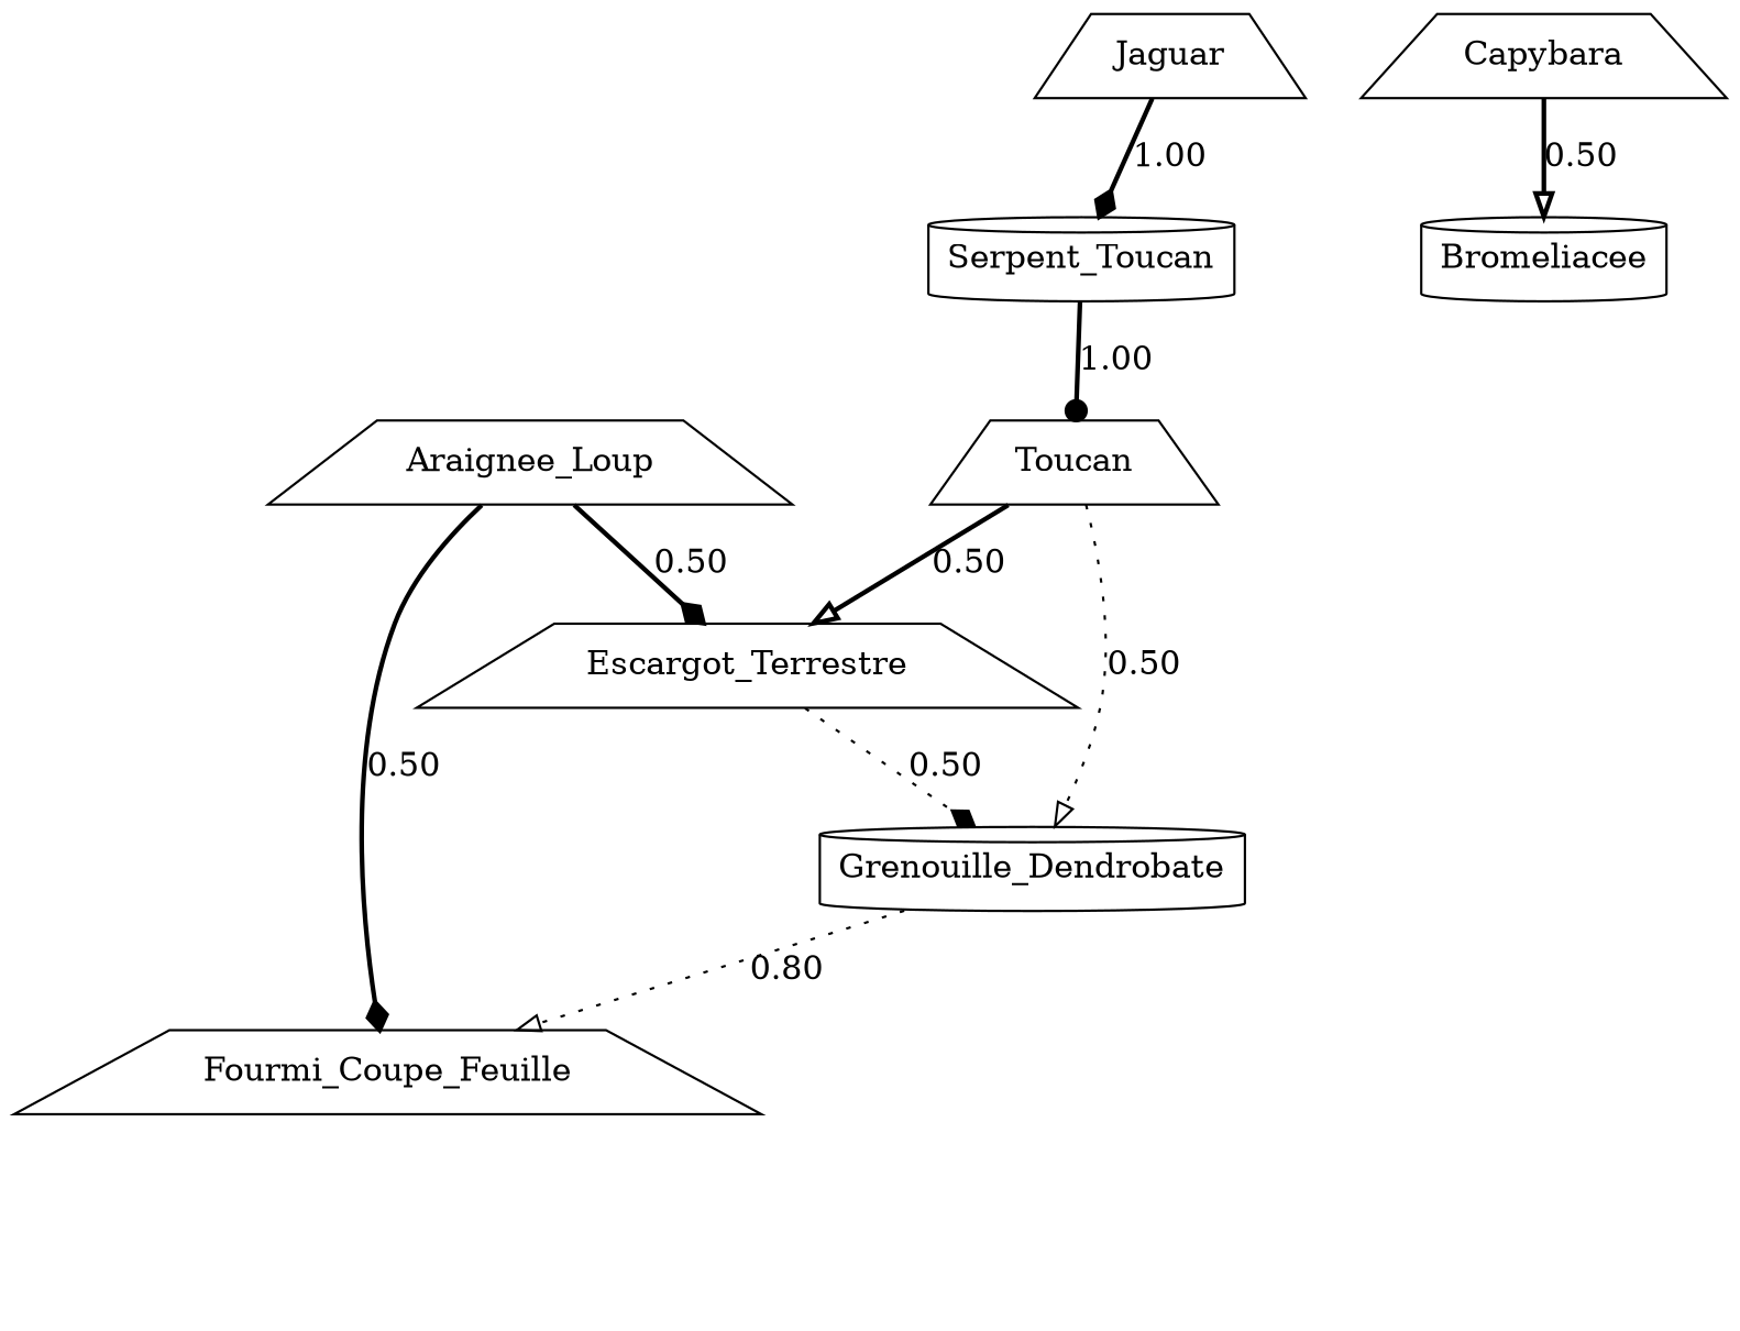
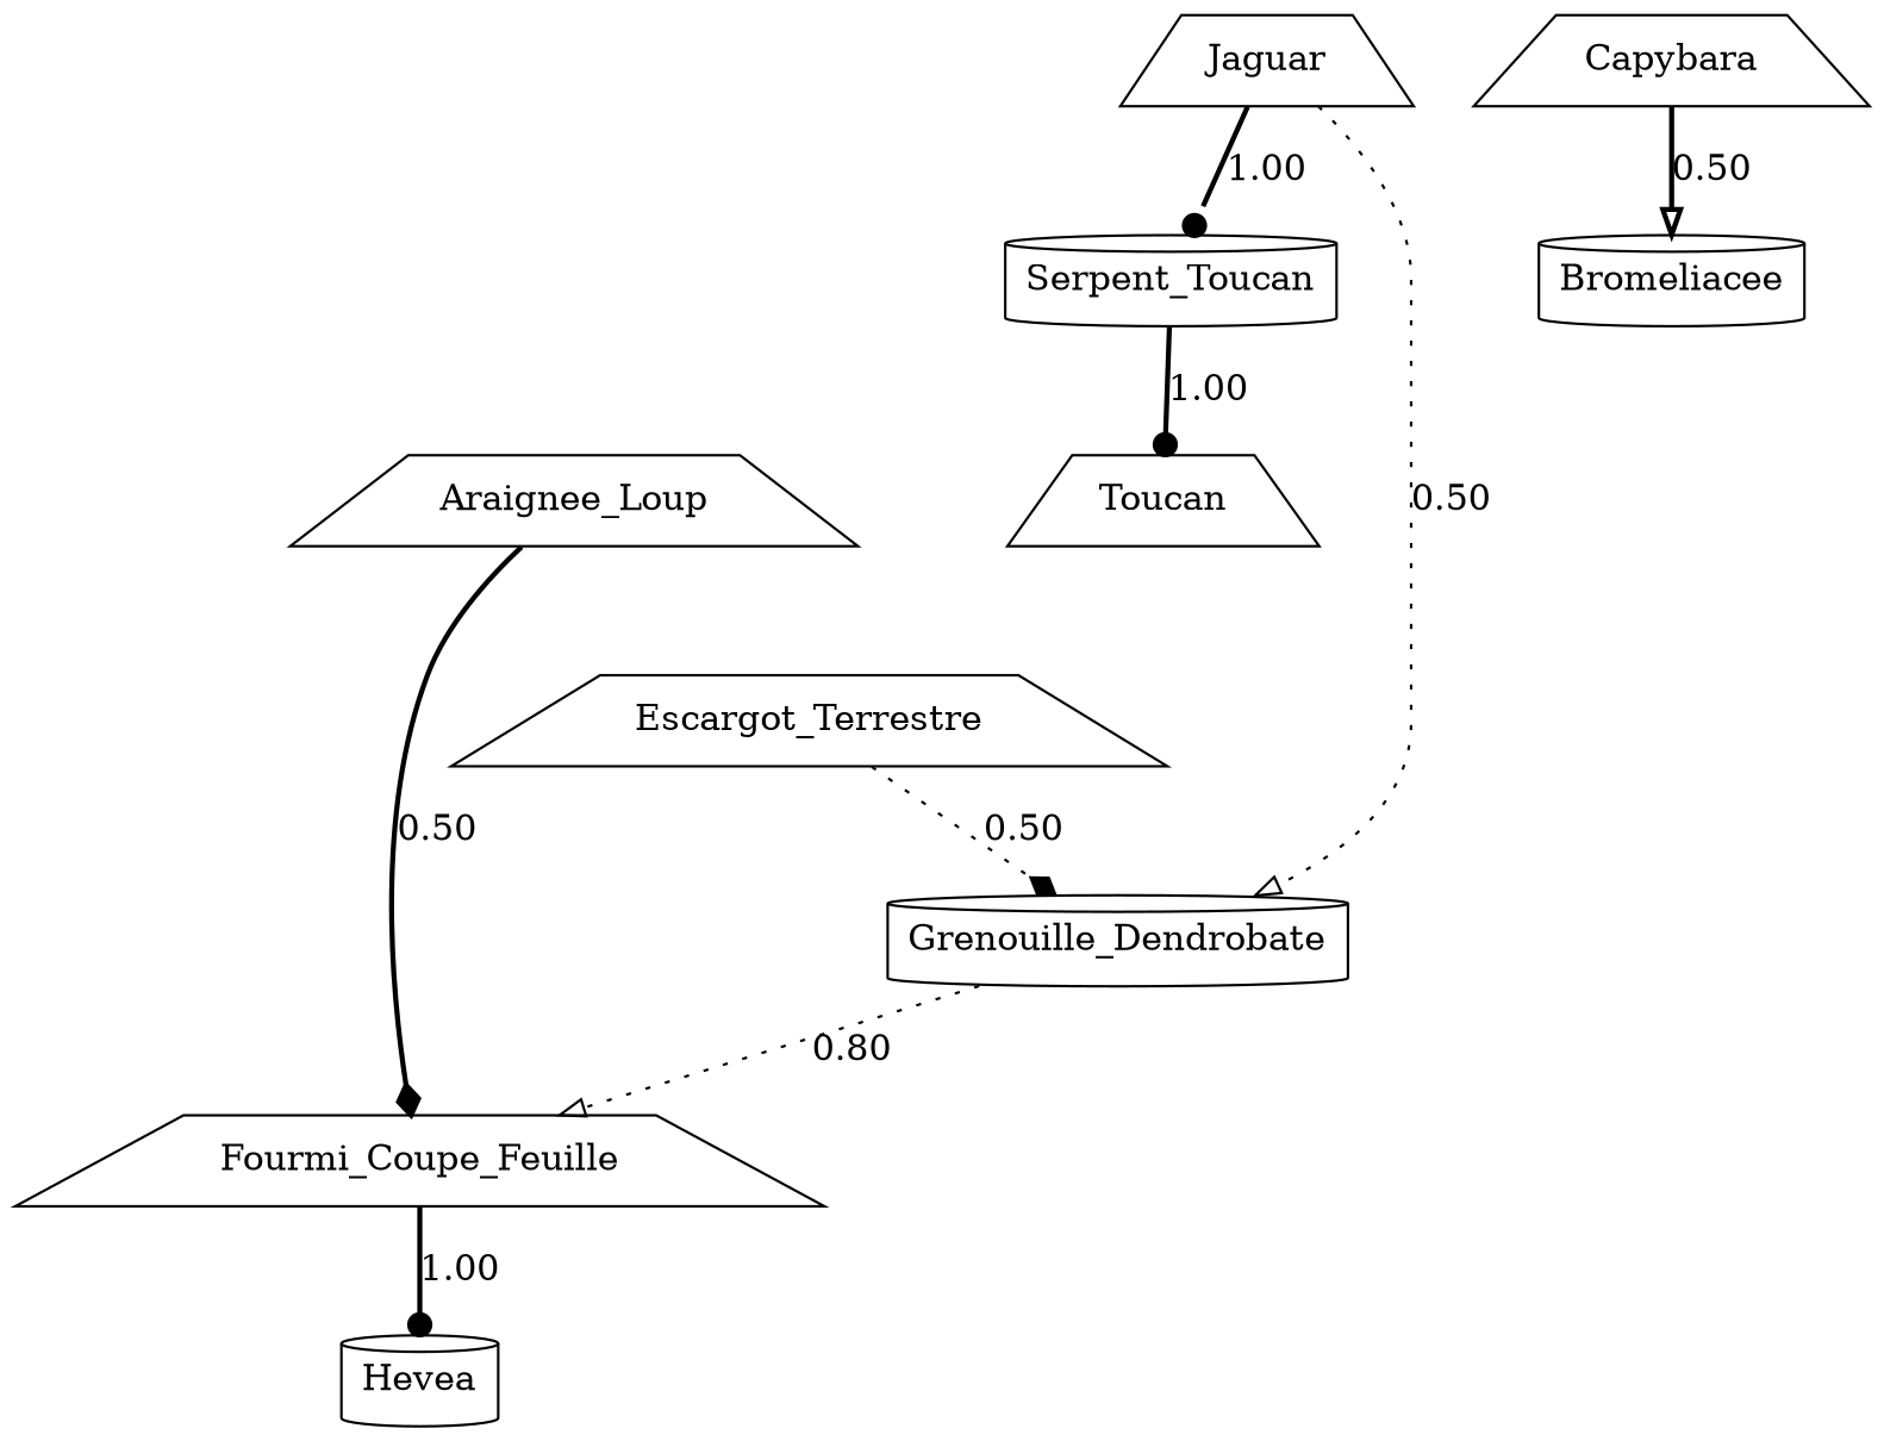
  digraph {
    node [shape=trapezium]
    edge [arrowhead=diamond style=bold]
    n1 [label=Serpent_Toucan shape=cylinder]
    Jaguar
    Toucan
    Escargot_Terrestre
    Grenouille_Dendrobate [shape=cylinder]
    Fourmi_Coupe_Feuille
    Bromeliacee [shape=cylinder]
+   Hevea [shape=cylinder]
    Araignee_Loup
    Capybara
    n1 -> Toucan [arrowhead=dot label=1.00]
-   Jaguar -> n1 [label=1.00]
-   Toucan -> Escargot_Terrestre [arrowhead=onormal label=0.50]
-   Toucan -> Grenouille_Dendrobate [arrowhead=onormal label=0.50 style=dotted]
+   Jaguar -> n1 [arrowhead=dot label=1.00]
+   Jaguar -> Grenouille_Dendrobate [arrowhead=onormal label=0.50 style=dotted]
    Escargot_Terrestre -> Grenouille_Dendrobate [label=0.50 style=dotted]
    Grenouille_Dendrobate -> Fourmi_Coupe_Feuille [arrowhead=onormal label=0.80 style=dotted]
-   Araignee_Loup -> Escargot_Terrestre [label=0.50]
+   Fourmi_Coupe_Feuille -> Hevea [arrowhead=dot label=1.00]
    Araignee_Loup -> Fourmi_Coupe_Feuille [label=0.50]
    Capybara -> Bromeliacee [arrowhead=onormal label=0.50]
  }
